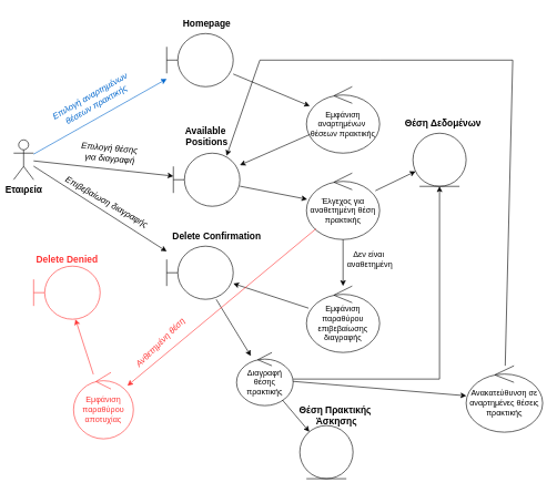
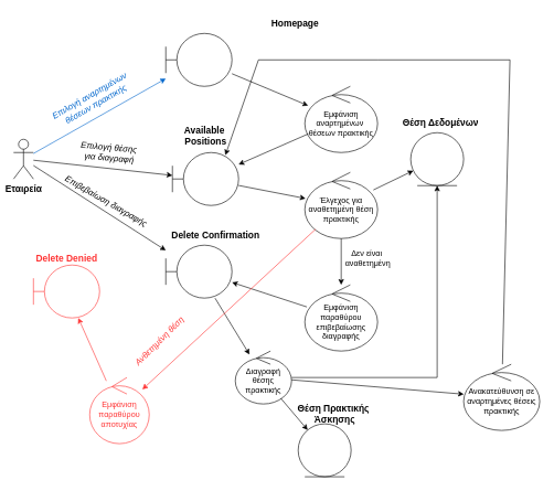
  <mxCell id="0" />
  <mxCell id="1" parent="0" />
  <mxCell id="2" value="&lt;span style=&quot;font-size: 14px;&quot;&gt;&lt;b&gt;Εταιρεία&lt;/b&gt;&lt;/span&gt;" style="shape=umlActor;verticalLabelPosition=bottom;verticalAlign=top;html=1;outlineConnect=0;" vertex="1" parent="1"><mxGeometry x="20" y="210" width="30" height="60" as="geometry" /></mxCell>
  <mxCell id="3" value="" style="shape=umlBoundary;whiteSpace=wrap;html=1;" vertex="1" parent="1"><mxGeometry x="250" y="50" width="100" height="80" as="geometry" /></mxCell>
- <mxCell id="4" value="Homepage" style="text;html=1;align=center;verticalAlign=middle;resizable=0;points=[];autosize=1;strokeColor=none;fillColor=none;fontSize=14;fontStyle=1" vertex="1" parent="1"><mxGeometry x="265" y="20" width="90" height="30" as="geometry" /></mxCell>
+ <mxCell id="4" value="Homepage" style="text;html=1;align=center;verticalAlign=middle;resizable=0;points=[];autosize=1;strokeColor=none;fillColor=none;fontSize=14;fontStyle=1" vertex="1" parent="1"><mxGeometry x="400" y="20" width="90" height="30" as="geometry" /></mxCell>
  <mxCell id="5" value="" style="endArrow=classic;html=1;rounded=0;strokeColor=#0066CC;" edge="1" parent="1" target="3" source="2"><mxGeometry width="50" height="50" relative="1" as="geometry"><mxPoint x="75" y="243" as="sourcePoint" /><mxPoint x="325" y="218" as="targetPoint" /></mxGeometry></mxCell>
  <mxCell id="6" value="Επιλογή αναρτημένων&amp;nbsp;&lt;div&gt;θέσεων πρακτικής&lt;/div&gt;" style="text;html=1;align=center;verticalAlign=middle;resizable=0;points=[];autosize=1;strokeColor=none;fillColor=none;fontStyle=2;fontSize=13;rotation=-30;fontColor=#0066CC;" vertex="1" parent="1"><mxGeometry x="60" y="130" width="160" height="40" as="geometry" /></mxCell>
  <mxCell id="7" value="Εμφάνιση αναρτημένων&amp;nbsp; θέσεων πρακτικής" style="ellipse;shape=umlControl;whiteSpace=wrap;html=1;fontStyle=0" vertex="1" parent="1"><mxGeometry x="460" y="130" width="110" height="100" as="geometry" /></mxCell>
  <mxCell id="8" value="" style="shape=umlBoundary;whiteSpace=wrap;html=1;" vertex="1" parent="1"><mxGeometry x="260" y="230" width="100" height="80" as="geometry" /></mxCell>
  <mxCell id="9" value="Available&amp;nbsp;&lt;div&gt;Positions&lt;/div&gt;" style="text;html=1;align=center;verticalAlign=middle;resizable=0;points=[];autosize=1;strokeColor=none;fillColor=none;fontSize=14;fontStyle=1" vertex="1" parent="1"><mxGeometry x="270" y="180" width="80" height="50" as="geometry" /></mxCell>
  <mxCell id="10" value="" style="endArrow=classic;html=1;rounded=0;" edge="1" parent="1" source="7" target="8"><mxGeometry width="50" height="50" relative="1" as="geometry"><mxPoint x="400" y="330" as="sourcePoint" /><mxPoint x="450" y="280" as="targetPoint" /></mxGeometry></mxCell>
  <mxCell id="11" value="" style="endArrow=classic;html=1;rounded=0;" edge="1" parent="1" source="3" target="7"><mxGeometry width="50" height="50" relative="1" as="geometry"><mxPoint x="231" y="94" as="sourcePoint" /><mxPoint x="450" y="280" as="targetPoint" /></mxGeometry></mxCell>
  <mxCell id="12" value="" style="endArrow=classic;html=1;rounded=0;" edge="1" parent="1" source="2" target="8"><mxGeometry width="50" height="50" relative="1" as="geometry"><mxPoint x="400" y="330" as="sourcePoint" /><mxPoint x="450" y="280" as="targetPoint" /></mxGeometry></mxCell>
  <mxCell id="13" value="Επιλογή θέσης&amp;nbsp;&lt;div&gt;για διαγραφή&lt;/div&gt;" style="text;html=1;align=center;verticalAlign=middle;resizable=0;points=[];autosize=1;strokeColor=none;fillColor=none;fontSize=13;fontStyle=2;rotation=5;" vertex="1" parent="1"><mxGeometry x="110" y="210" width="110" height="40" as="geometry" /></mxCell>
  <mxCell id="14" value="Έλγεχος για αναθετημένη θέση πρακτικής" style="ellipse;shape=umlControl;whiteSpace=wrap;html=1;fontStyle=0" vertex="1" parent="1"><mxGeometry x="460" y="260" width="110" height="100" as="geometry" /></mxCell>
  <mxCell id="15" value="" style="endArrow=classic;html=1;rounded=0;" edge="1" parent="1" source="8" target="14"><mxGeometry width="50" height="50" relative="1" as="geometry"><mxPoint x="400" y="330" as="sourcePoint" /><mxPoint x="450" y="280" as="targetPoint" /></mxGeometry></mxCell>
  <mxCell id="16" value="" style="ellipse;shape=umlEntity;whiteSpace=wrap;html=1;" vertex="1" parent="1"><mxGeometry x="620" y="200" width="80" height="80" as="geometry" /></mxCell>
  <mxCell id="17" value="Θέση Δεδομένων" style="text;html=1;align=center;verticalAlign=middle;resizable=0;points=[];autosize=1;strokeColor=none;fillColor=none;fontSize=14;fontStyle=1" vertex="1" parent="1"><mxGeometry x="600" y="170" width="130" height="30" as="geometry" /></mxCell>
  <mxCell id="18" value="" style="endArrow=classic;html=1;rounded=0;" edge="1" parent="1" source="14" target="16"><mxGeometry width="50" height="50" relative="1" as="geometry"><mxPoint x="400" y="330" as="sourcePoint" /><mxPoint x="450" y="280" as="targetPoint" /></mxGeometry></mxCell>
  <mxCell id="19" value="Εμφάνιση παραθύρου επιβεβαίωσης διαγραφής" style="ellipse;shape=umlControl;whiteSpace=wrap;html=1;fontStyle=0" vertex="1" parent="1"><mxGeometry x="460" y="430" width="110" height="100" as="geometry" /></mxCell>
  <mxCell id="20" value="" style="endArrow=classic;html=1;rounded=0;" edge="1" parent="1" source="14" target="19"><mxGeometry width="50" height="50" relative="1" as="geometry"><mxPoint x="400" y="330" as="sourcePoint" /><mxPoint x="450" y="280" as="targetPoint" /></mxGeometry></mxCell>
  <mxCell id="21" value="Δεν είναι&amp;nbsp;&lt;div&gt;αναθετημένη&lt;/div&gt;" style="text;html=1;align=center;verticalAlign=middle;resizable=0;points=[];autosize=1;strokeColor=none;fillColor=none;" vertex="1" parent="1"><mxGeometry x="510" y="370" width="90" height="40" as="geometry" /></mxCell>
  <mxCell id="22" value="" style="shape=umlBoundary;whiteSpace=wrap;html=1;" vertex="1" parent="1"><mxGeometry x="250" y="370" width="100" height="80" as="geometry" /></mxCell>
  <mxCell id="23" value="" style="endArrow=classic;html=1;rounded=0;" edge="1" parent="1" source="19" target="22"><mxGeometry width="50" height="50" relative="1" as="geometry"><mxPoint x="400" y="330" as="sourcePoint" /><mxPoint x="450" y="280" as="targetPoint" /></mxGeometry></mxCell>
  <mxCell id="24" value="" style="endArrow=classic;html=1;rounded=0;" edge="1" parent="1" source="2" target="22"><mxGeometry width="50" height="50" relative="1" as="geometry"><mxPoint x="400" y="330" as="sourcePoint" /><mxPoint x="450" y="280" as="targetPoint" /></mxGeometry></mxCell>
  <mxCell id="25" value="Delete Confirmation" style="text;html=1;align=center;verticalAlign=middle;resizable=0;points=[];autosize=1;strokeColor=none;fillColor=none;fontSize=14;fontStyle=1" vertex="1" parent="1"><mxGeometry x="250" y="340" width="150" height="30" as="geometry" /></mxCell>
  <mxCell id="26" value="Επιβεβαίωση διαγραφής" style="text;html=1;align=center;verticalAlign=middle;resizable=0;points=[];autosize=1;strokeColor=none;fillColor=none;fontStyle=2;fontSize=13;rotation=30;" vertex="1" parent="1"><mxGeometry x="75" y="288" width="170" height="30" as="geometry" /></mxCell>
  <mxCell id="27" value="Διαγραφή θέσης πρακτικής" style="ellipse;shape=umlControl;whiteSpace=wrap;html=1;fontStyle=0" vertex="1" parent="1"><mxGeometry x="355" y="530" width="85" height="80" as="geometry" /></mxCell>
  <mxCell id="28" value="" style="endArrow=classic;html=1;rounded=0;" edge="1" parent="1" source="22" target="27"><mxGeometry width="50" height="50" relative="1" as="geometry"><mxPoint x="400" y="330" as="sourcePoint" /><mxPoint x="450" y="280" as="targetPoint" /></mxGeometry></mxCell>
  <mxCell id="29" value="" style="endArrow=classic;html=1;rounded=0;" edge="1" parent="1" source="27" target="16"><mxGeometry width="50" height="50" relative="1" as="geometry"><mxPoint x="400" y="330" as="sourcePoint" /><mxPoint x="450" y="280" as="targetPoint" /><Array as="points"><mxPoint x="660" y="570" /></Array></mxGeometry></mxCell>
  <mxCell id="30" value="Ανακατεύθυνση σε αναρτημένες θέσεις πρακτικής" style="ellipse;shape=umlControl;whiteSpace=wrap;html=1;fontStyle=0" vertex="1" parent="1"><mxGeometry x="700" y="550" width="115" height="100" as="geometry" /></mxCell>
  <mxCell id="31" value="" style="endArrow=classic;html=1;rounded=0;" edge="1" parent="1" source="27" target="30"><mxGeometry width="50" height="50" relative="1" as="geometry"><mxPoint x="400" y="330" as="sourcePoint" /><mxPoint x="450" y="280" as="targetPoint" /></mxGeometry></mxCell>
  <mxCell id="32" value="" style="endArrow=classic;html=1;rounded=0;entryX=0.8;entryY=0.05;entryDx=0;entryDy=0;entryPerimeter=0;" edge="1" parent="1" source="30" target="8"><mxGeometry width="50" height="50" relative="1" as="geometry"><mxPoint x="792.187" y="541.806" as="sourcePoint" /><mxPoint x="400" y="80" as="targetPoint" /><Array as="points"><mxPoint x="770" y="90" /><mxPoint x="570" y="90" /><mxPoint x="390" y="90" /></Array></mxGeometry></mxCell>
- <mxCell id="33" value="Εμφάνιση παραθύρου αποτυχίας" style="ellipse;shape=umlControl;whiteSpace=wrap;html=1;fontStyle=0;strokeColor=light-dark(#FF3333,#ED0202);fontColor=light-dark(#FF3333,#ED0202);" vertex="1" parent="1"><mxGeometry x="110" y="560" width="90" height="100" as="geometry" /></mxCell>
+ <mxCell id="33" value="Εμφάνιση παραθύρου αποτυχίας" style="ellipse;shape=umlControl;whiteSpace=wrap;html=1;fontStyle=0;strokeColor=light-dark(#FF3333,#ED0202);fontColor=light-dark(#FF3333,#ED0202);" vertex="1" parent="1"><mxGeometry x="135" y="570" width="90" height="100" as="geometry" /></mxCell>
  <mxCell id="34" value="" style="endArrow=classic;html=1;rounded=0;fontColor=light-dark(#FF3333,#ED0202);strokeColor=light-dark(#FF3333,#ED0202);" edge="1" parent="1" source="14" target="33"><mxGeometry width="50" height="50" relative="1" as="geometry"><mxPoint x="400" y="330" as="sourcePoint" /><mxPoint x="450" y="280" as="targetPoint" /></mxGeometry></mxCell>
  <mxCell id="35" value="Ανθετημένη θέση" style="text;html=1;align=center;verticalAlign=middle;resizable=0;points=[];autosize=1;strokeColor=none;fillColor=none;fontSize=13;fontStyle=2;rotation=-45;fontColor=light-dark(#FF3333,#ED0202);" vertex="1" parent="1"><mxGeometry x="180" y="500" width="120" height="30" as="geometry" /></mxCell>
  <mxCell id="36" value="" style="shape=umlBoundary;whiteSpace=wrap;html=1;fontColor=light-dark(#FF3333,#ED0202);strokeColor=light-dark(#FF3333,#ED0202);" vertex="1" parent="1"><mxGeometry x="50" y="400" width="100" height="80" as="geometry" /></mxCell>
  <mxCell id="37" value="" style="endArrow=classic;html=1;rounded=0;strokeColor=light-dark(#FF3333,#ED0202);" edge="1" parent="1" source="33" target="36"><mxGeometry width="50" height="50" relative="1" as="geometry"><mxPoint x="400" y="330" as="sourcePoint" /><mxPoint x="450" y="280" as="targetPoint" /></mxGeometry></mxCell>
  <mxCell id="38" value="Delete Denied" style="text;html=1;align=center;verticalAlign=middle;resizable=0;points=[];autosize=1;strokeColor=none;fillColor=none;fontSize=14;fontStyle=1;fontColor=light-dark(#FF3333,#ED0202);" vertex="1" parent="1"><mxGeometry x="45" y="375" width="110" height="30" as="geometry" /></mxCell>
  <mxCell id="39" value="" style="ellipse;shape=umlEntity;whiteSpace=wrap;html=1;" vertex="1" parent="1"><mxGeometry x="450" y="640" width="80" height="80" as="geometry" /></mxCell>
  <mxCell id="40" value="Θέση Πρακτικής&amp;nbsp;&lt;div&gt;Άσκησης&lt;/div&gt;" style="text;html=1;align=center;verticalAlign=middle;resizable=0;points=[];autosize=1;strokeColor=none;fillColor=none;fontSize=14;fontStyle=1" vertex="1" parent="1"><mxGeometry x="440" y="600" width="130" height="50" as="geometry" /></mxCell>
  <mxCell id="41" value="" style="endArrow=classic;html=1;rounded=0;" edge="1" parent="1" source="27" target="39"><mxGeometry width="50" height="50" relative="1" as="geometry"><mxPoint x="400" y="330" as="sourcePoint" /><mxPoint x="450" y="280" as="targetPoint" /></mxGeometry></mxCell>
